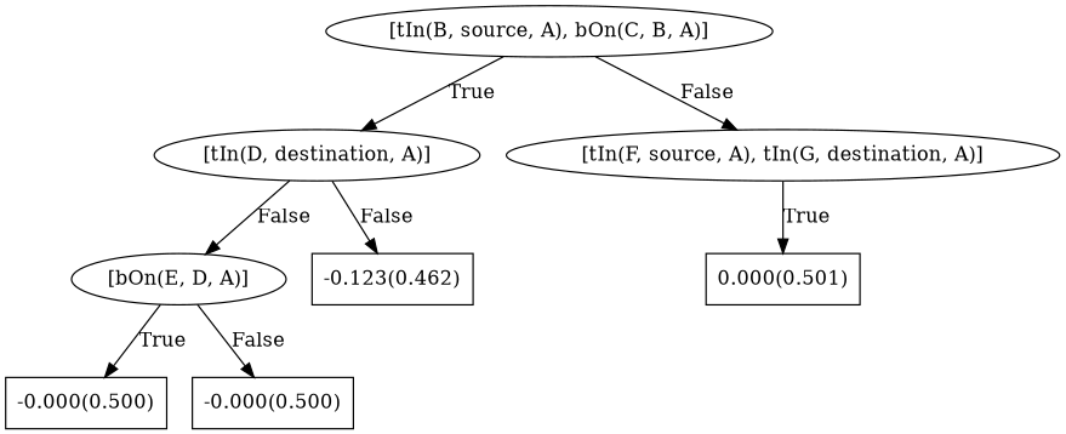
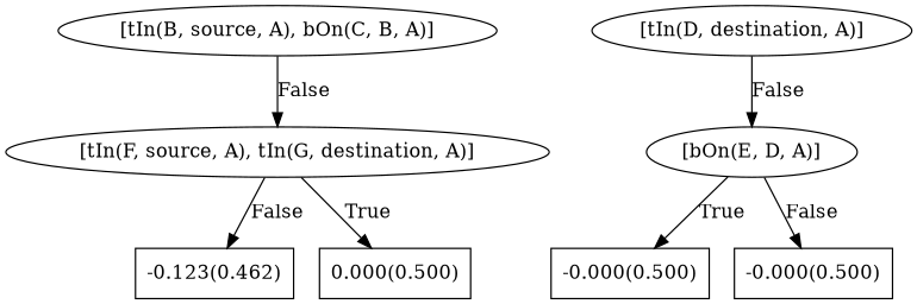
  digraph {
    n1 [label="[tIn(B, source, A), bOn(C, B, A)]"]
    n2 [label="[tIn(D, destination, A)]"]
    n3 [label="[tIn(F, source, A), tIn(G, destination, A)]"]
    n4 [label="[bOn(E, D, A)]"]
    n5 [label="-0.123(0.462)" shape=box]
-   n6 [label="0.000(0.501)" shape=box]
+   n6 [label="0.000(0.500)" shape=box]
    n7 [label="-0.000(0.500)" shape=box]
    n8 [label="-0.000(0.500)" shape=box]
-   n1 -> n2 [label=True]
    n1 -> n3 [label=False]
    n2 -> n4 [label=False]
-   n2 -> n5 [label=False]
+   n3 -> n5 [label=False]
    n3 -> n6 [label=True]
    n4 -> n7 [label=True]
    n4 -> n8 [label=False]
  }
